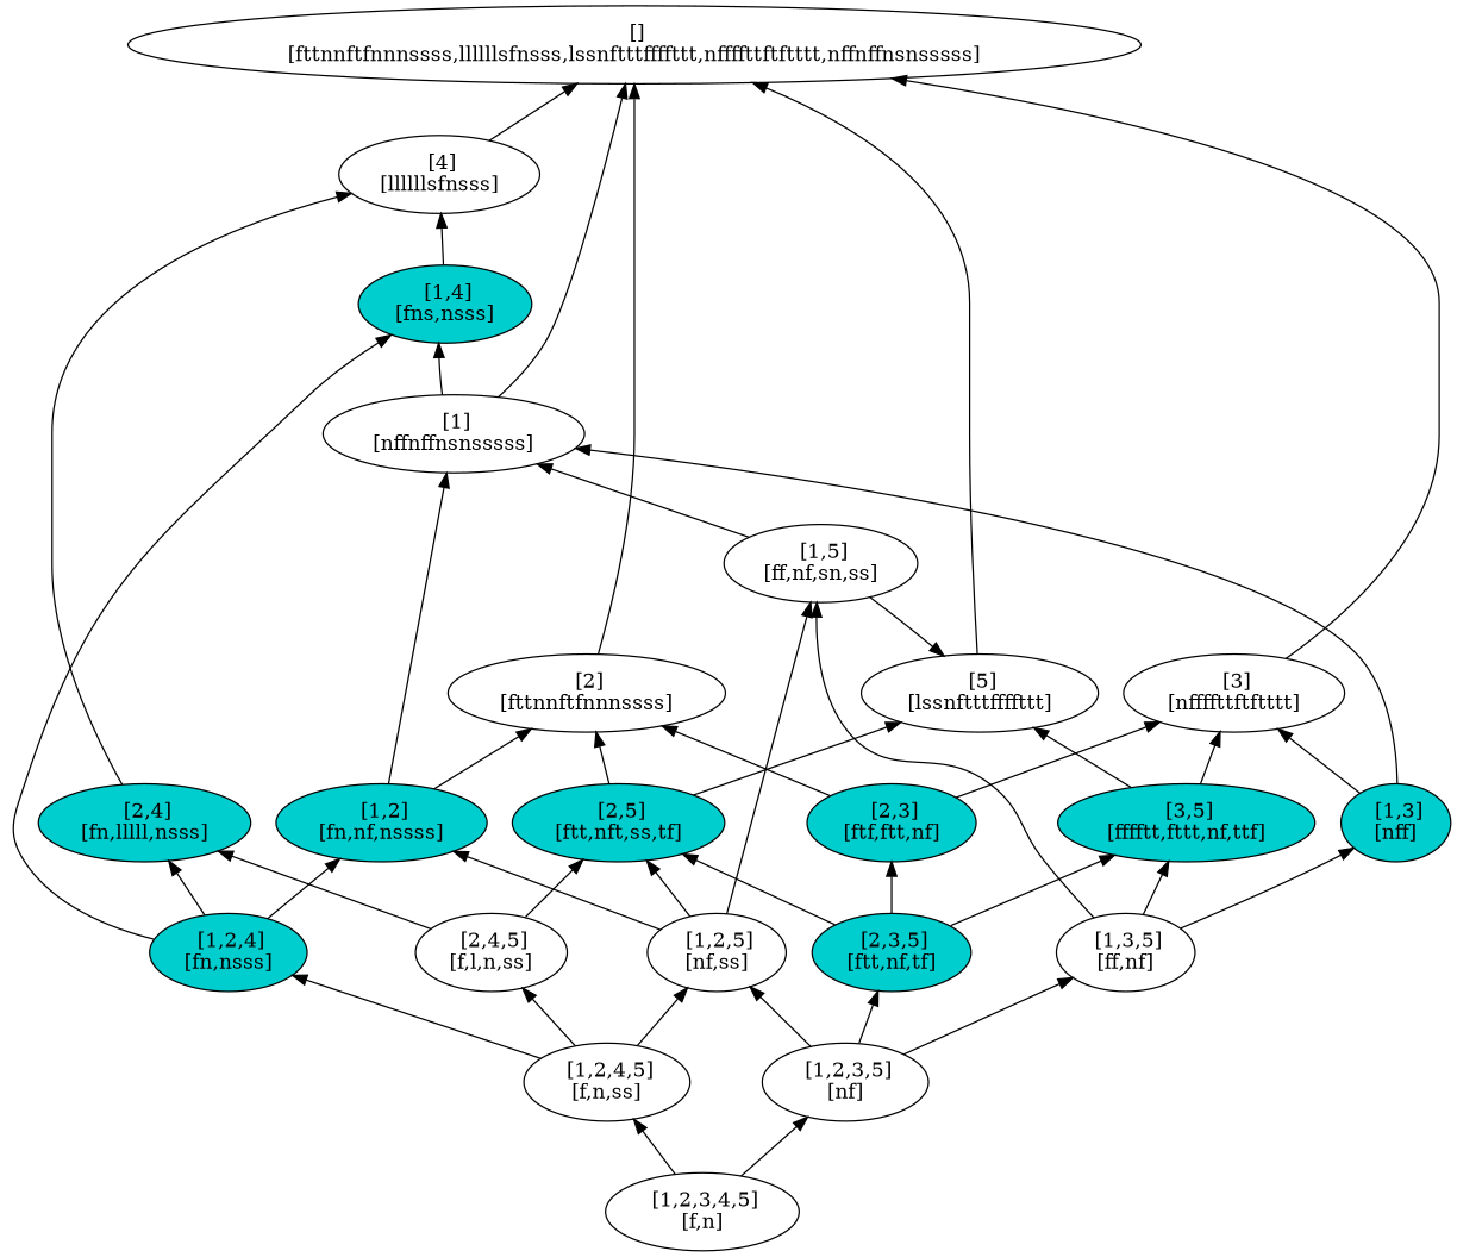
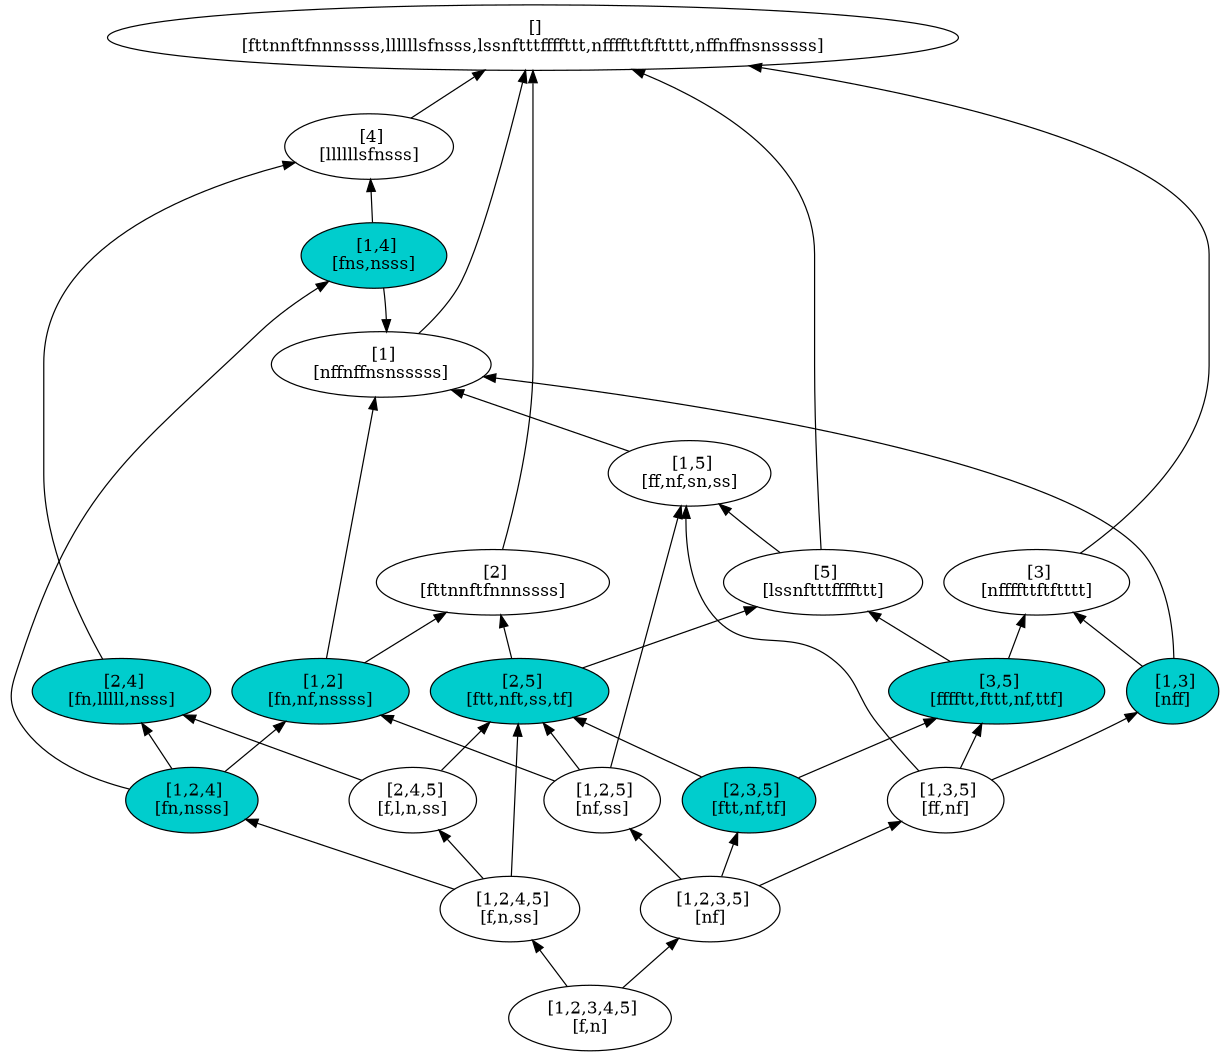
  digraph {
    rankdir=BT
    n1 [label=" []\n[fttnnftfnnnssss,llllllsfnsss,lssnftttffffttt,nffffttftftttt,nffnffnsnsssss]"]
    n2 [label=" [5]\n[lssnftttffffttt]"]
    n3 [label=" [4]\n[llllllsfnsss]"]
    n4 [label=" [2,4,5]\n[f,l,n,ss]"]
    n5 [color=black fillcolor=cyan3 label=" [2,5]\n[ftt,nft,ss,tf]" style=filled]
    n6 [color=black fillcolor=cyan3 label=" [2,4]\n[fn,lllll,nsss]" style=filled]
    n7 [label=" [2]\n[fttnnftfnnnssss]"]
    n8 [label=" [1,2,4,5]\n[f,n,ss]"]
    n9 [label=" [1,2,5]\n[nf,ss]"]
    n10 [color=black fillcolor=cyan3 label=" [1,2,4]\n[fn,nsss]" style=filled]
    n11 [label=" [1,5]\n[ff,nf,sn,ss]"]
    n12 [color=black fillcolor=cyan3 label=" [1,2]\n[fn,nf,nssss]" style=filled]
    n13 [color=black fillcolor=cyan3 label=" [1,4]\n[fns,nsss]" style=filled]
    n14 [label=" [1,2,3,4,5]\n[f,n]"]
    n15 [label=" [1,2,3,5]\n[nf]"]
    n16 [color=black fillcolor=cyan3 label=" [2,3,5]\n[ftt,nf,tf]" style=filled]
    n17 [label=" [1,3,5]\n[ff,nf]"]
    n18 [color=black fillcolor=cyan3 label=" [3,5]\n[fffftt,fttt,nf,ttf]" style=filled]
    n19 [label=" [3]\n[nffffttftftttt]"]
-   n20 [color=black fillcolor=cyan3 label=" [2,3]\n[ftf,ftt,nf]" style=filled]
    n21 [color=black fillcolor=cyan3 label=" [1,3]\n[nff]" style=filled]
    n22 [label=" [1]\n[nffnffnsnsssss]"]
    n2 -> n1
    n3 -> n1
    n4 -> n5
    n4 -> n6
    n5 -> n2
    n5 -> n7
    n6 -> n3
    n7 -> n1
    n8 -> n4
-   n8 -> n9
+   n8 -> n5
    n8 -> n10
    n9 -> n5
    n9 -> n11
    n9 -> n12
    n10 -> n6
    n10 -> n12
    n10 -> n13
-   n11 -> n2
+   n2 -> n11
    n11 -> n22
    n12 -> n7
    n12 -> n22
    n13 -> n3
-   n22 -> n13
+   n13 -> n22
    n14 -> n8
    n14 -> n15
    n15 -> n9
    n15 -> n16
    n15 -> n17
    n16 -> n5
    n16 -> n18
-   n16 -> n20
    n17 -> n11
    n17 -> n18
    n17 -> n21
    n18 -> n2
    n18 -> n19
    n19 -> n1
-   n20 -> n7
-   n20 -> n19
    n21 -> n19
    n21 -> n22
    n22 -> n1
  }
